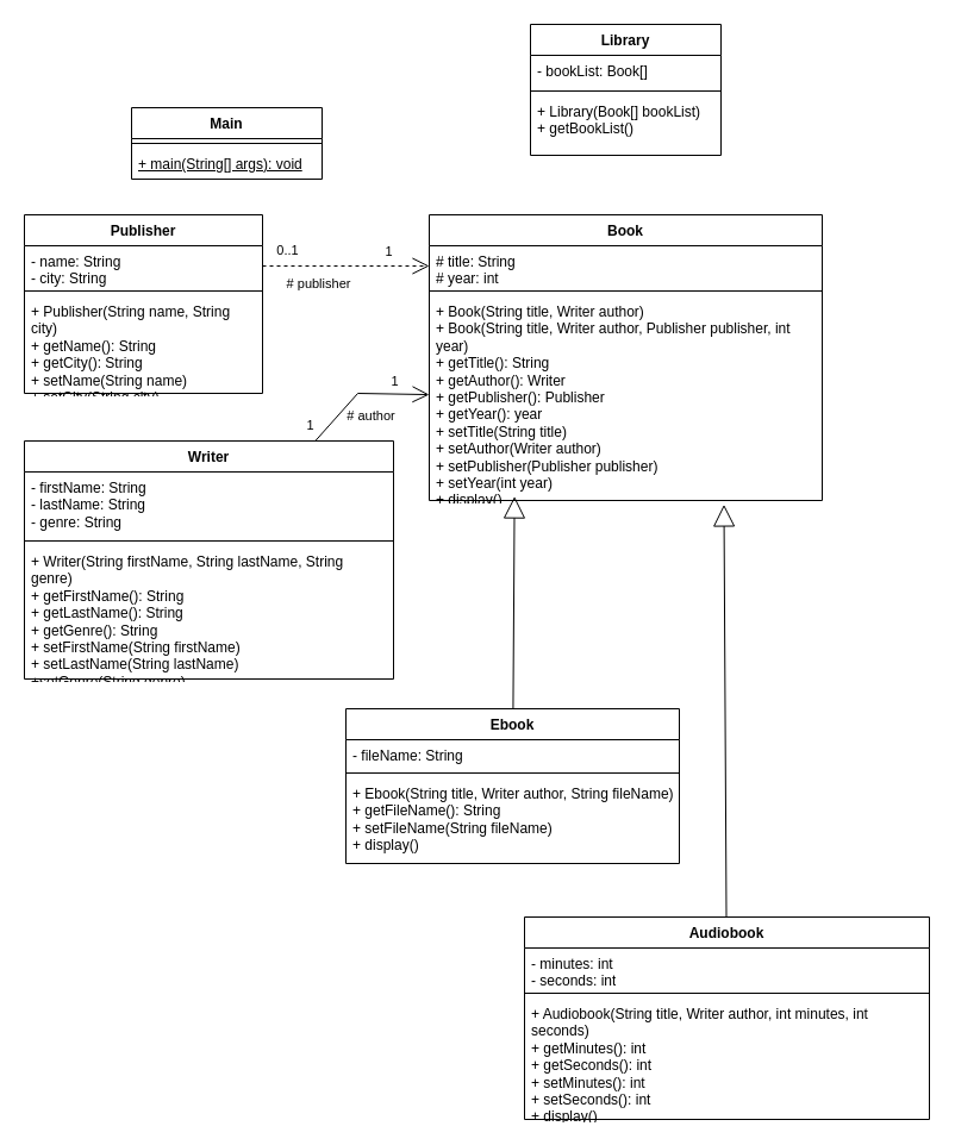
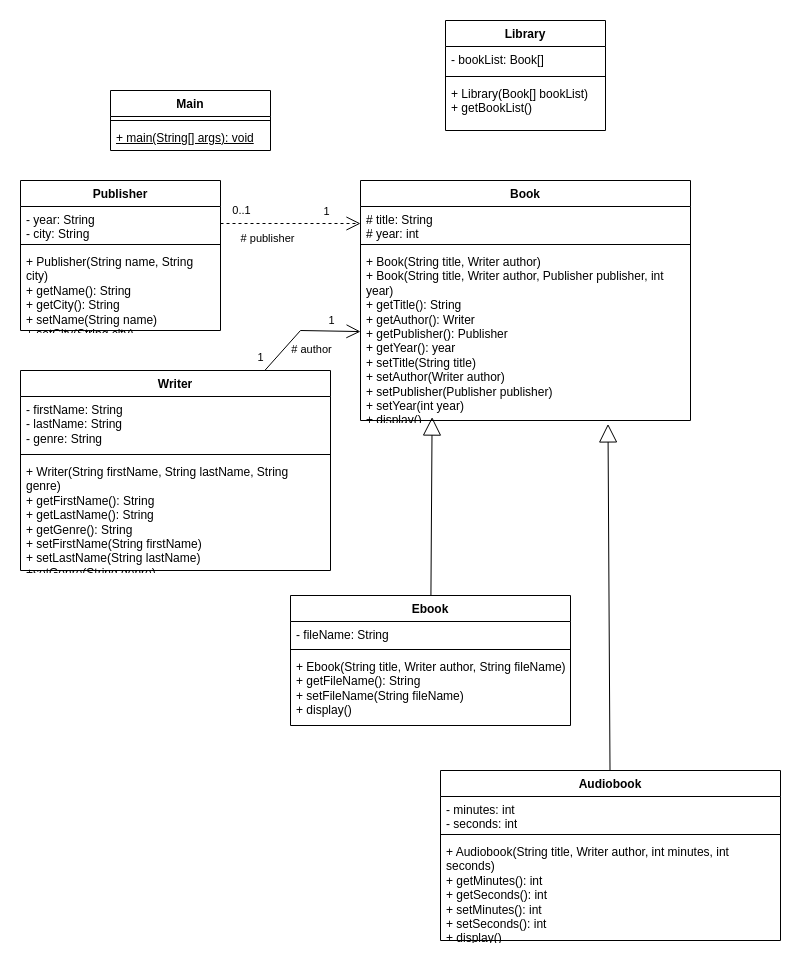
  <mxCell id="0" />
  <mxCell id="1" parent="0" />
  <mxCell id="2" value="Library" style="swimlane;fontStyle=1;align=center;verticalAlign=top;childLayout=stackLayout;horizontal=1;startSize=26;horizontalStack=0;resizeParent=1;resizeParentMax=0;resizeLast=0;collapsible=1;marginBottom=0;whiteSpace=wrap;html=1;" parent="1" vertex="1"><mxGeometry x="445" y="20" width="160" height="110" as="geometry" /></mxCell>
  <mxCell id="3" value="&lt;div&gt;- bookList: Book[]&lt;/div&gt;" style="text;strokeColor=none;fillColor=none;align=left;verticalAlign=top;spacingLeft=4;spacingRight=4;overflow=hidden;rotatable=0;points=[[0,0.5],[1,0.5]];portConstraint=eastwest;whiteSpace=wrap;html=1;" parent="2" vertex="1"><mxGeometry y="26" width="160" height="26" as="geometry" /></mxCell>
  <mxCell id="4" value="" style="line;strokeWidth=1;fillColor=none;align=left;verticalAlign=middle;spacingTop=-1;spacingLeft=3;spacingRight=3;rotatable=0;labelPosition=right;points=[];portConstraint=eastwest;strokeColor=inherit;" parent="2" vertex="1"><mxGeometry y="52" width="160" height="8" as="geometry" /></mxCell>
  <mxCell id="5" value="&lt;div&gt;+ Library(Book[] bookList)&lt;/div&gt;&lt;div&gt;+ getBookList()&lt;br&gt;&lt;/div&gt;" style="text;strokeColor=none;fillColor=none;align=left;verticalAlign=top;spacingLeft=4;spacingRight=4;overflow=hidden;rotatable=0;points=[[0,0.5],[1,0.5]];portConstraint=eastwest;whiteSpace=wrap;html=1;" parent="2" vertex="1"><mxGeometry y="60" width="160" height="50" as="geometry" /></mxCell>
  <mxCell id="6" value="Main" style="swimlane;fontStyle=1;align=center;verticalAlign=top;childLayout=stackLayout;horizontal=1;startSize=26;horizontalStack=0;resizeParent=1;resizeParentMax=0;resizeLast=0;collapsible=1;marginBottom=0;whiteSpace=wrap;html=1;" parent="1" vertex="1"><mxGeometry x="110" y="90" width="160" height="60" as="geometry" /></mxCell>
  <mxCell id="7" value="" style="line;strokeWidth=1;fillColor=none;align=left;verticalAlign=middle;spacingTop=-1;spacingLeft=3;spacingRight=3;rotatable=0;labelPosition=right;points=[];portConstraint=eastwest;strokeColor=inherit;" parent="6" vertex="1"><mxGeometry y="26" width="160" height="8" as="geometry" /></mxCell>
  <mxCell id="8" value="&lt;u&gt;+ main(String[] args): void&lt;/u&gt;" style="text;strokeColor=none;fillColor=none;align=left;verticalAlign=top;spacingLeft=4;spacingRight=4;overflow=hidden;rotatable=0;points=[[0,0.5],[1,0.5]];portConstraint=eastwest;whiteSpace=wrap;html=1;" parent="6" vertex="1"><mxGeometry y="34" width="160" height="26" as="geometry" /></mxCell>
  <mxCell id="9" value="Book" style="swimlane;fontStyle=1;align=center;verticalAlign=top;childLayout=stackLayout;horizontal=1;startSize=26;horizontalStack=0;resizeParent=1;resizeParentMax=0;resizeLast=0;collapsible=1;marginBottom=0;whiteSpace=wrap;html=1;" parent="1" vertex="1"><mxGeometry x="360" y="180" width="330" height="240" as="geometry" /></mxCell>
  <mxCell id="10" value="&lt;div&gt;# title: String&lt;/div&gt;&lt;div&gt;# year: int&lt;br&gt;&lt;/div&gt;" style="text;strokeColor=none;fillColor=none;align=left;verticalAlign=top;spacingLeft=4;spacingRight=4;overflow=hidden;rotatable=0;points=[[0,0.5],[1,0.5]];portConstraint=eastwest;whiteSpace=wrap;html=1;" parent="9" vertex="1"><mxGeometry y="26" width="330" height="34" as="geometry" /></mxCell>
  <mxCell id="11" value="" style="line;strokeWidth=1;fillColor=none;align=left;verticalAlign=middle;spacingTop=-1;spacingLeft=3;spacingRight=3;rotatable=0;labelPosition=right;points=[];portConstraint=eastwest;strokeColor=inherit;" parent="9" vertex="1"><mxGeometry y="60" width="330" height="8" as="geometry" /></mxCell>
  <mxCell id="12" value="&lt;div&gt;+ Book(String title, Writer author)&lt;/div&gt;&lt;div&gt;+ Book(String title, Writer author, Publisher publisher, int year)&lt;br&gt;&lt;/div&gt;&lt;div&gt;+ getTitle(): String&lt;/div&gt;&lt;div&gt;+ getAuthor(): Writer&lt;br&gt;&lt;/div&gt;&lt;div&gt;+ getPublisher(): Publisher&lt;/div&gt;&lt;div&gt;+ getYear(): year&lt;br&gt;&lt;/div&gt;&lt;div&gt;+ setTitle(String title)&lt;/div&gt;&lt;div&gt;+ setAuthor(Writer author)&lt;/div&gt;&lt;div&gt;+ setPublisher(Publisher publisher)&lt;/div&gt;&lt;div&gt;+ setYear(int year)&lt;br&gt;&lt;/div&gt;&lt;div&gt;+ display()&lt;br&gt;&lt;/div&gt;" style="text;strokeColor=none;fillColor=none;align=left;verticalAlign=top;spacingLeft=4;spacingRight=4;overflow=hidden;rotatable=0;points=[[0,0.5],[1,0.5]];portConstraint=eastwest;whiteSpace=wrap;html=1;" parent="9" vertex="1"><mxGeometry y="68" width="330" height="172" as="geometry" /></mxCell>
  <mxCell id="13" value="Ebook" style="swimlane;fontStyle=1;align=center;verticalAlign=top;childLayout=stackLayout;horizontal=1;startSize=26;horizontalStack=0;resizeParent=1;resizeParentMax=0;resizeLast=0;collapsible=1;marginBottom=0;whiteSpace=wrap;html=1;" parent="1" vertex="1"><mxGeometry x="290" y="595" width="280" height="130" as="geometry" /></mxCell>
  <mxCell id="14" value="- fileName: String" style="text;strokeColor=none;fillColor=none;align=left;verticalAlign=top;spacingLeft=4;spacingRight=4;overflow=hidden;rotatable=0;points=[[0,0.5],[1,0.5]];portConstraint=eastwest;whiteSpace=wrap;html=1;" parent="13" vertex="1"><mxGeometry y="26" width="280" height="24" as="geometry" /></mxCell>
  <mxCell id="15" value="" style="line;strokeWidth=1;fillColor=none;align=left;verticalAlign=middle;spacingTop=-1;spacingLeft=3;spacingRight=3;rotatable=0;labelPosition=right;points=[];portConstraint=eastwest;strokeColor=inherit;" parent="13" vertex="1"><mxGeometry y="50" width="280" height="8" as="geometry" /></mxCell>
  <mxCell id="16" value="&lt;div&gt;+ Ebook(String title, Writer author, String fileName)&lt;/div&gt;&lt;div&gt;+ getFileName(): String&lt;/div&gt;&lt;div&gt;+ setFileName(String fileName)&lt;/div&gt;&lt;div&gt;+ display()&lt;br&gt;&lt;/div&gt;" style="text;strokeColor=none;fillColor=none;align=left;verticalAlign=top;spacingLeft=4;spacingRight=4;overflow=hidden;rotatable=0;points=[[0,0.5],[1,0.5]];portConstraint=eastwest;whiteSpace=wrap;html=1;" parent="13" vertex="1"><mxGeometry y="58" width="280" height="72" as="geometry" /></mxCell>
  <mxCell id="17" value="Audiobook" style="swimlane;fontStyle=1;align=center;verticalAlign=top;childLayout=stackLayout;horizontal=1;startSize=26;horizontalStack=0;resizeParent=1;resizeParentMax=0;resizeLast=0;collapsible=1;marginBottom=0;whiteSpace=wrap;html=1;" parent="1" vertex="1"><mxGeometry x="440" y="770" width="340" height="170" as="geometry" /></mxCell>
  <mxCell id="18" value="&lt;div&gt;- minutes: int&lt;/div&gt;&lt;div&gt;- seconds: int&lt;br&gt;&lt;/div&gt;" style="text;strokeColor=none;fillColor=none;align=left;verticalAlign=top;spacingLeft=4;spacingRight=4;overflow=hidden;rotatable=0;points=[[0,0.5],[1,0.5]];portConstraint=eastwest;whiteSpace=wrap;html=1;" parent="17" vertex="1"><mxGeometry y="26" width="340" height="34" as="geometry" /></mxCell>
  <mxCell id="19" value="" style="line;strokeWidth=1;fillColor=none;align=left;verticalAlign=middle;spacingTop=-1;spacingLeft=3;spacingRight=3;rotatable=0;labelPosition=right;points=[];portConstraint=eastwest;strokeColor=inherit;" parent="17" vertex="1"><mxGeometry y="60" width="340" height="8" as="geometry" /></mxCell>
  <mxCell id="20" value="&lt;div&gt;+ Audiobook(String title, Writer author, int minutes, int seconds)&lt;/div&gt;&lt;div&gt;+ getMinutes(): int&lt;/div&gt;&lt;div&gt;+ getSeconds(): int&lt;/div&gt;&lt;div&gt;+ setMinutes(): int&lt;/div&gt;&lt;div&gt;+ setSeconds(): int&lt;/div&gt;&lt;div&gt;+ display()&lt;br&gt;&lt;/div&gt;" style="text;strokeColor=none;fillColor=none;align=left;verticalAlign=top;spacingLeft=4;spacingRight=4;overflow=hidden;rotatable=0;points=[[0,0.5],[1,0.5]];portConstraint=eastwest;whiteSpace=wrap;html=1;" parent="17" vertex="1"><mxGeometry y="68" width="340" height="102" as="geometry" /></mxCell>
  <mxCell id="21" value="" style="endArrow=block;endSize=16;endFill=0;html=1;rounded=0;entryX=0.217;entryY=0.98;entryDx=0;entryDy=0;entryPerimeter=0;" parent="1" source="13" target="12" edge="1"><mxGeometry width="160" relative="1" as="geometry"><mxPoint x="560" y="330" as="sourcePoint" /><mxPoint x="720" y="330" as="targetPoint" /><mxPoint as="offset" /></mxGeometry></mxCell>
  <mxCell id="22" value="" style="endArrow=block;endSize=16;endFill=0;html=1;rounded=0;entryX=0.75;entryY=1.02;entryDx=0;entryDy=0;entryPerimeter=0;" parent="1" source="17" target="12" edge="1"><mxGeometry width="160" relative="1" as="geometry"><mxPoint x="310" y="360" as="sourcePoint" /><mxPoint x="470" y="360" as="targetPoint" /></mxGeometry></mxCell>
  <mxCell id="23" value="Publisher" style="swimlane;fontStyle=1;align=center;verticalAlign=top;childLayout=stackLayout;horizontal=1;startSize=26;horizontalStack=0;resizeParent=1;resizeParentMax=0;resizeLast=0;collapsible=1;marginBottom=0;whiteSpace=wrap;html=1;" vertex="1" parent="1"><mxGeometry x="20" y="180" width="200" height="150" as="geometry" /></mxCell>
- <mxCell id="24" value="&lt;div&gt;- name: String&lt;/div&gt;&lt;div&gt;- city: String&lt;br&gt;&lt;/div&gt;" style="text;strokeColor=none;fillColor=none;align=left;verticalAlign=top;spacingLeft=4;spacingRight=4;overflow=hidden;rotatable=0;points=[[0,0.5],[1,0.5]];portConstraint=eastwest;whiteSpace=wrap;html=1;" vertex="1" parent="23"><mxGeometry y="26" width="200" height="34" as="geometry" /></mxCell>
+ <mxCell id="24" value="&lt;div&gt;- year: String&lt;/div&gt;&lt;div&gt;- city: String&lt;br&gt;&lt;/div&gt;" style="text;strokeColor=none;fillColor=none;align=left;verticalAlign=top;spacingLeft=4;spacingRight=4;overflow=hidden;rotatable=0;points=[[0,0.5],[1,0.5]];portConstraint=eastwest;whiteSpace=wrap;html=1;" vertex="1" parent="23"><mxGeometry y="26" width="200" height="34" as="geometry" /></mxCell>
  <mxCell id="25" value="" style="line;strokeWidth=1;fillColor=none;align=left;verticalAlign=middle;spacingTop=-1;spacingLeft=3;spacingRight=3;rotatable=0;labelPosition=right;points=[];portConstraint=eastwest;strokeColor=inherit;" vertex="1" parent="23"><mxGeometry y="60" width="200" height="8" as="geometry" /></mxCell>
  <mxCell id="26" value="&lt;div&gt;+ Publisher(String name, String city)&lt;/div&gt;&lt;div&gt;+ getName(): String&lt;/div&gt;&lt;div&gt;+ getCity(): String&lt;/div&gt;&lt;div&gt;+ setName(String name)&lt;/div&gt;&lt;div&gt;+ setCity(String city)&lt;br&gt;&lt;/div&gt;" style="text;strokeColor=none;fillColor=none;align=left;verticalAlign=top;spacingLeft=4;spacingRight=4;overflow=hidden;rotatable=0;points=[[0,0.5],[1,0.5]];portConstraint=eastwest;whiteSpace=wrap;html=1;" vertex="1" parent="23"><mxGeometry y="68" width="200" height="82" as="geometry" /></mxCell>
  <mxCell id="27" value="" style="endArrow=open;endFill=1;endSize=12;html=1;rounded=0;dashed=1;" edge="1" parent="1" source="24" target="10"><mxGeometry width="160" relative="1" as="geometry"><mxPoint x="190" y="420" as="sourcePoint" /><mxPoint x="350" y="420" as="targetPoint" /></mxGeometry></mxCell>
  <mxCell id="28" value="0..1" style="edgeLabel;html=1;align=center;verticalAlign=middle;resizable=0;points=[];" vertex="1" connectable="0" parent="27"><mxGeometry x="-0.719" y="-2" relative="1" as="geometry"><mxPoint y="-16" as="offset" /></mxGeometry></mxCell>
  <mxCell id="29" value="# publisher" style="edgeLabel;html=1;align=center;verticalAlign=middle;resizable=0;points=[];" vertex="1" connectable="0" parent="27"><mxGeometry x="-0.4" relative="1" as="geometry"><mxPoint x="4" y="14" as="offset" /></mxGeometry></mxCell>
  <mxCell id="30" value="1" style="edgeLabel;html=1;align=center;verticalAlign=middle;resizable=0;points=[];" vertex="1" connectable="0" parent="27"><mxGeometry x="0.5" relative="1" as="geometry"><mxPoint y="-13" as="offset" /></mxGeometry></mxCell>
  <mxCell id="31" value="Writer" style="swimlane;fontStyle=1;align=center;verticalAlign=top;childLayout=stackLayout;horizontal=1;startSize=26;horizontalStack=0;resizeParent=1;resizeParentMax=0;resizeLast=0;collapsible=1;marginBottom=0;whiteSpace=wrap;html=1;" vertex="1" parent="1"><mxGeometry x="20" y="370" width="310" height="200" as="geometry" /></mxCell>
  <mxCell id="32" value="&lt;div&gt;- firstName: String&lt;/div&gt;&lt;div&gt;- lastName: String&lt;/div&gt;&lt;div&gt;- genre: String&lt;br&gt;&lt;/div&gt;" style="text;strokeColor=none;fillColor=none;align=left;verticalAlign=top;spacingLeft=4;spacingRight=4;overflow=hidden;rotatable=0;points=[[0,0.5],[1,0.5]];portConstraint=eastwest;whiteSpace=wrap;html=1;" vertex="1" parent="31"><mxGeometry y="26" width="310" height="54" as="geometry" /></mxCell>
  <mxCell id="33" value="" style="line;strokeWidth=1;fillColor=none;align=left;verticalAlign=middle;spacingTop=-1;spacingLeft=3;spacingRight=3;rotatable=0;labelPosition=right;points=[];portConstraint=eastwest;strokeColor=inherit;" vertex="1" parent="31"><mxGeometry y="80" width="310" height="8" as="geometry" /></mxCell>
  <mxCell id="34" value="&lt;div&gt;+ Writer(String firstName, String lastName, String genre)&lt;/div&gt;&lt;div&gt;+ getFirstName(): String&lt;/div&gt;&lt;div&gt;+ getLastName(): String&lt;/div&gt;&lt;div&gt;+ getGenre(): String&lt;/div&gt;&lt;div&gt;+ setFirstName(String firstName)&lt;/div&gt;&lt;div&gt;+ setLastName(String lastName)&lt;/div&gt;&lt;div&gt;+setGenre(String genre)&lt;br&gt;&lt;/div&gt;" style="text;strokeColor=none;fillColor=none;align=left;verticalAlign=top;spacingLeft=4;spacingRight=4;overflow=hidden;rotatable=0;points=[[0,0.5],[1,0.5]];portConstraint=eastwest;whiteSpace=wrap;html=1;" vertex="1" parent="31"><mxGeometry y="88" width="310" height="112" as="geometry" /></mxCell>
  <mxCell id="35" value="" style="endArrow=open;endFill=1;endSize=12;html=1;rounded=0;" edge="1" parent="1" source="31" target="12"><mxGeometry width="160" relative="1" as="geometry"><mxPoint x="240" y="320" as="sourcePoint" /><mxPoint x="400" y="320" as="targetPoint" /><Array as="points"><mxPoint x="300" y="330" /></Array></mxGeometry></mxCell>
  <mxCell id="36" value="&lt;div&gt;1&lt;/div&gt;" style="edgeLabel;html=1;align=center;verticalAlign=middle;resizable=0;points=[];" vertex="1" connectable="0" parent="35"><mxGeometry x="0.473" y="-2" relative="1" as="geometry"><mxPoint y="-13" as="offset" /></mxGeometry></mxCell>
  <mxCell id="37" value="1" style="edgeLabel;html=1;align=center;verticalAlign=middle;resizable=0;points=[];" vertex="1" connectable="0" parent="35"><mxGeometry x="-0.704" y="1" relative="1" as="geometry"><mxPoint x="-15" as="offset" /></mxGeometry></mxCell>
  <mxCell id="38" value="# author" style="edgeLabel;html=1;align=center;verticalAlign=middle;resizable=0;points=[];" vertex="1" connectable="0" parent="35"><mxGeometry x="-0.445" y="-2" relative="1" as="geometry"><mxPoint x="23" y="1" as="offset" /></mxGeometry></mxCell>
